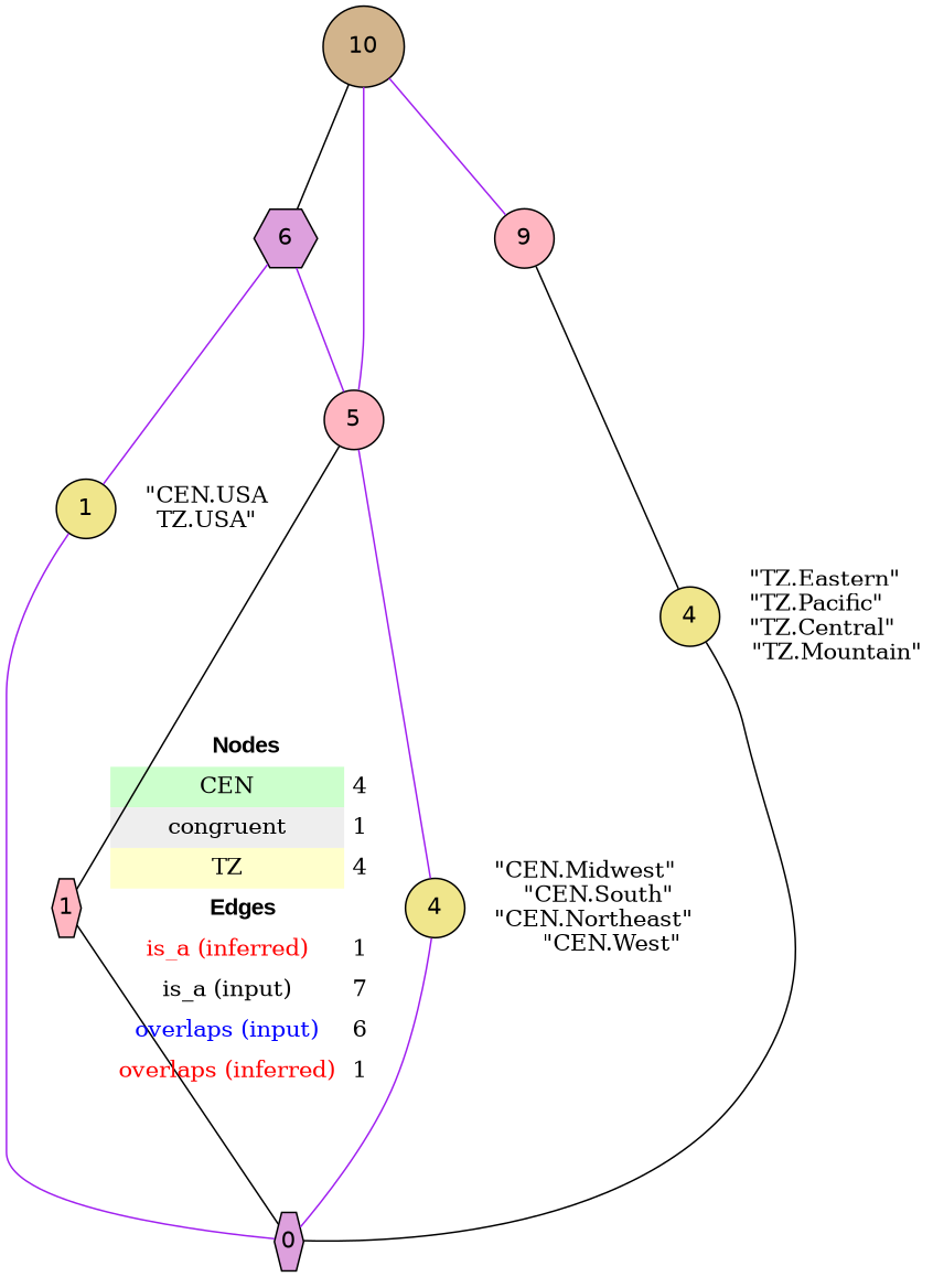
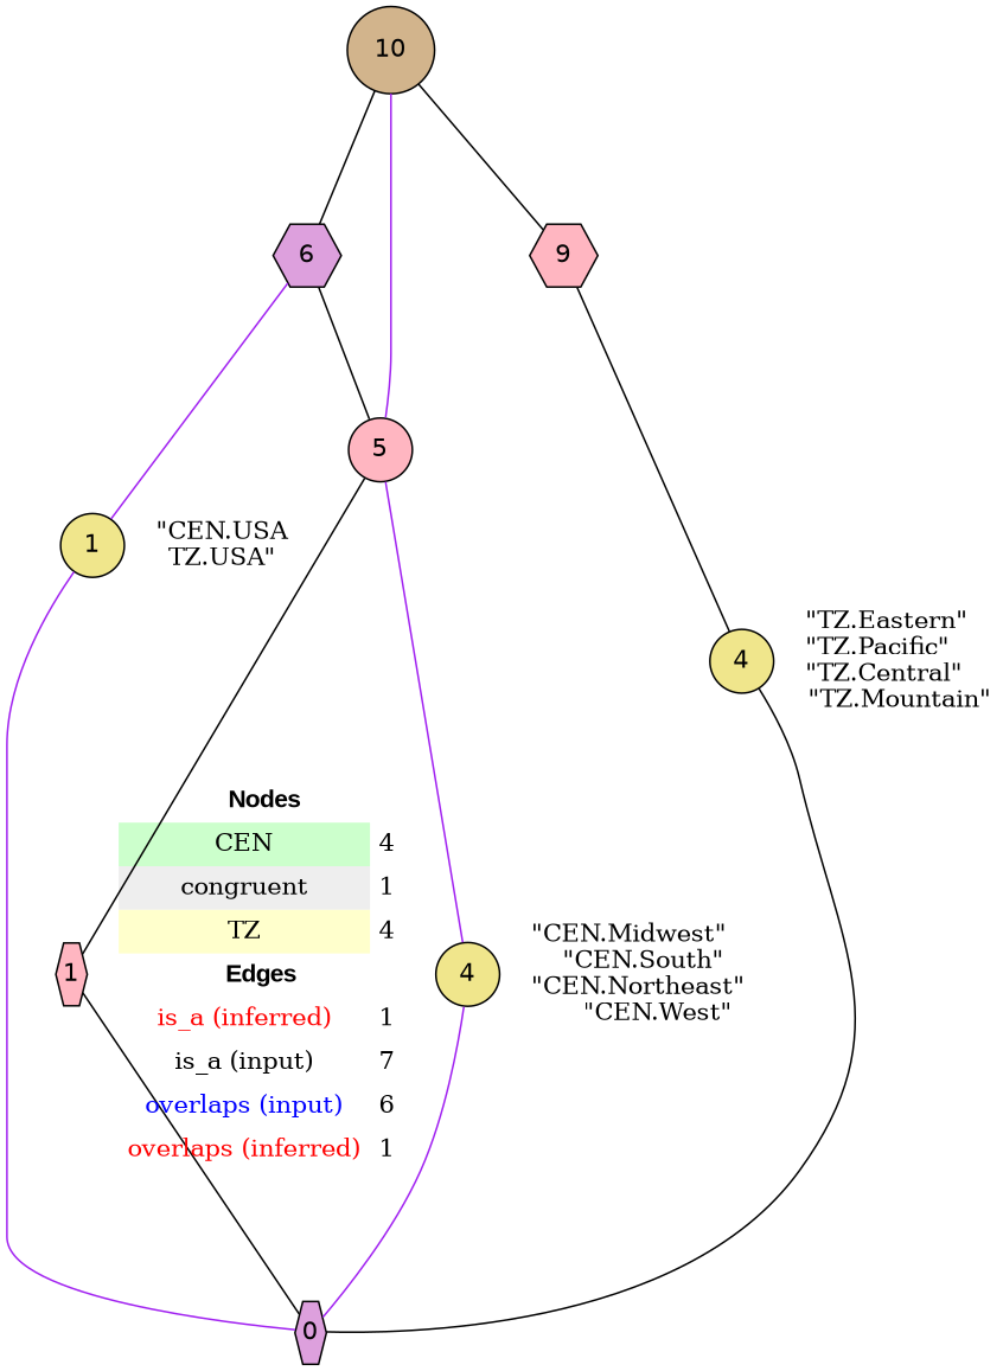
  digraph {
    node [fillcolor=khaki fontname=helvetica shape=circle style=filled]
    edge [color=black dir=none labeldistance=1.5 minlen=2]
    n1 ["''"="''" fillcolor=plum label=0 margin=0 shape=hexagon width=.25]
    n2 [label=1 style="filled,rounded" width=.25]
    n3 [fillcolor=lightpink label=1 margin=0 shape=hexagon width=.25]
    n4 [label=4 width=.25]
    n5 [label=4 width=.25]
    n6 [fillcolor=lightpink label=5 width=.25]
    n7 [fillcolor=plum label=6 shape=hexagon width=.25]
-   n8 [fillcolor=lightpink label=9 width=.25]
+   n8 [fillcolor=lightpink label=9 shape=hexagon width=.25]
    n9 [fillcolor=tan label=10 width=.25]
    n2 -> n1 [color=purple]
    n2 -> n2 [color=transparent label="\"CEN.USA\nTZ.USA\"" labelangle=270]
    n3 -> n1
    n3 -> n3 [color=transparent label=<   <TABLE BORDER="0" CELLBORDER="1" CELLSPACING="0" CELLPADDING="4">  <TR> <TD COLSPAN="2"><font face="Arial Black"> Nodes</font></TD> </TR>  <TR>   <TD bgcolor="#CCFFCC" fontname="helvetica">CEN</TD>   <TD>4</TD>   </TR>  <TR>   <TD bgcolor="#EEEEEE" fontname="helvetica">congruent</TD>   <TD>1</TD>   </TR>  <TR>   <TD bgcolor="#FFFFCC" fontname="helvetica">TZ</TD>   <TD>4</TD>   </TR>  <TR> <TD COLSPAN="2"><font face = "Arial Black"> Edges </font></TD> </TR>  <TR>   <TD><font color ="#FF0000">is_a (inferred)</font></TD><TD>1</TD> </TR> <TR>   <TD><font color ="#000000">is_a (input)</font></TD><TD>7</TD> </TR> <TR>   <TD><font color ="#0000FF">overlaps (input)</font></TD><TD>6</TD> </TR> <TR>   <TD><font color ="#FF0000">overlaps (inferred)</font></TD><TD>1</TD> </TR> </TABLE>   > labelangle=270]
    n4 -> n1 [color=purple]
    n4 -> n4 [color=transparent label="\"CEN.Midwest\"	\n\"CEN.South\"	\n\"CEN.Northeast\"	\n\"CEN.West\"" labelangle=270]
    n5 -> n1
    n5 -> n5 [color=transparent label="\"TZ.Eastern\"	\n\"TZ.Pacific\"	\n\"TZ.Central\"	\n\"TZ.Mountain\"" labelangle=270]
    n6 -> n3
    n6 -> n4 [color=purple]
    n7 -> n2 [color=purple]
-   n7 -> n6 [color=purple]
+   n7 -> n6
    n8 -> n5
    n9 -> n6 [color=purple]
    n9 -> n7
-   n9 -> n8 [color=purple]
+   n9 -> n8
  }
